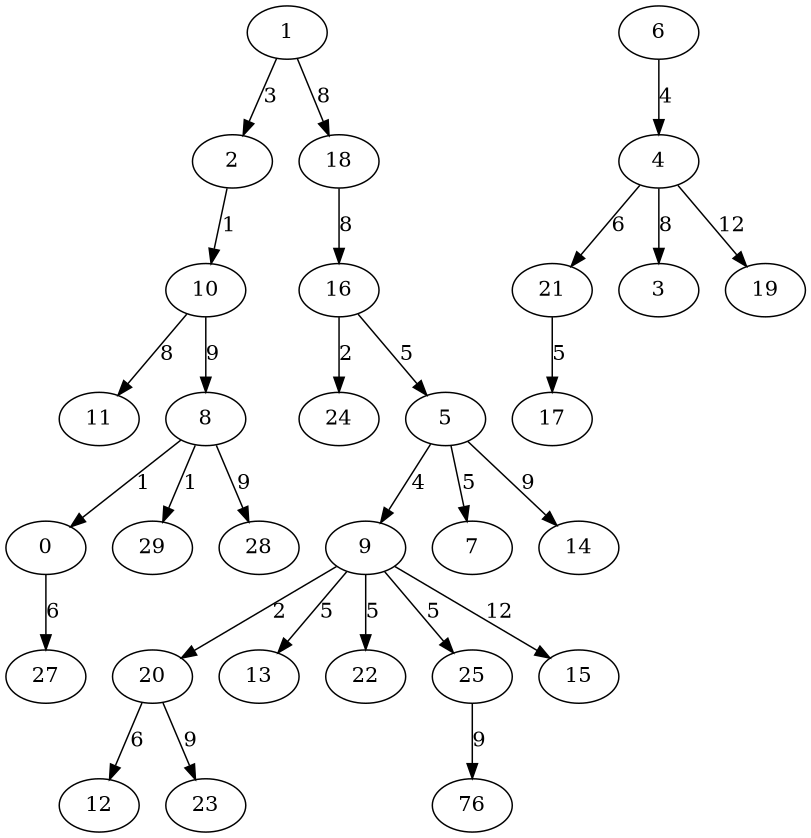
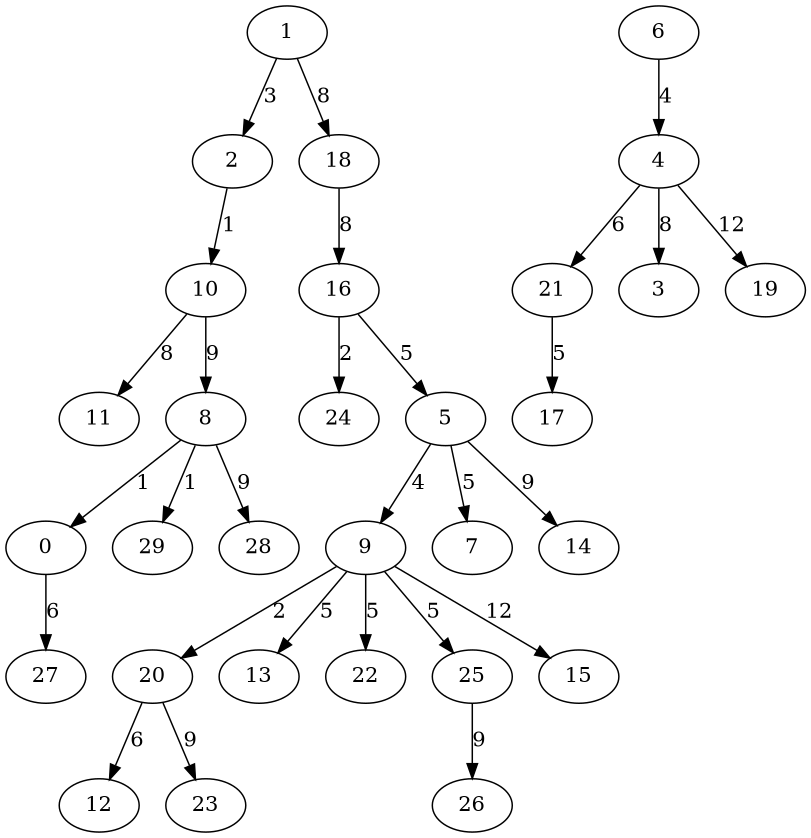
  digraph {
    1
    2
    18
    6
    4
    10
    16
    21
    3
    19
    11
    8
    0
    29
    28
    17
    24
    5
    9
    7
    14
    20
    13
    22
    25
    15
    12
    23
-   26 [label=76]
+   26
    27
    1 -> 2 [label=3]
    1 -> 18 [label=8]
    2 -> 10 [label=1]
    18 -> 16 [label=8]
    6 -> 4 [label=4]
    4 -> 21 [label=6]
    4 -> 3 [label=8]
    4 -> 19 [label=12]
    10 -> 11 [label=8]
    10 -> 8 [label=9]
    16 -> 24 [label=2]
    16 -> 5 [label=5]
    21 -> 17 [label=5]
    8 -> 0 [label=1]
    8 -> 29 [label=1]
    8 -> 28 [label=9]
    0 -> 27 [label=6]
    5 -> 9 [label=4]
    5 -> 7 [label=5]
    5 -> 14 [label=9]
    9 -> 20 [label=2]
    9 -> 13 [label=5]
    9 -> 22 [label=5]
    9 -> 25 [label=5]
    9 -> 15 [label=12]
    20 -> 12 [label=6]
    20 -> 23 [label=9]
    25 -> 26 [label=9]
  }
